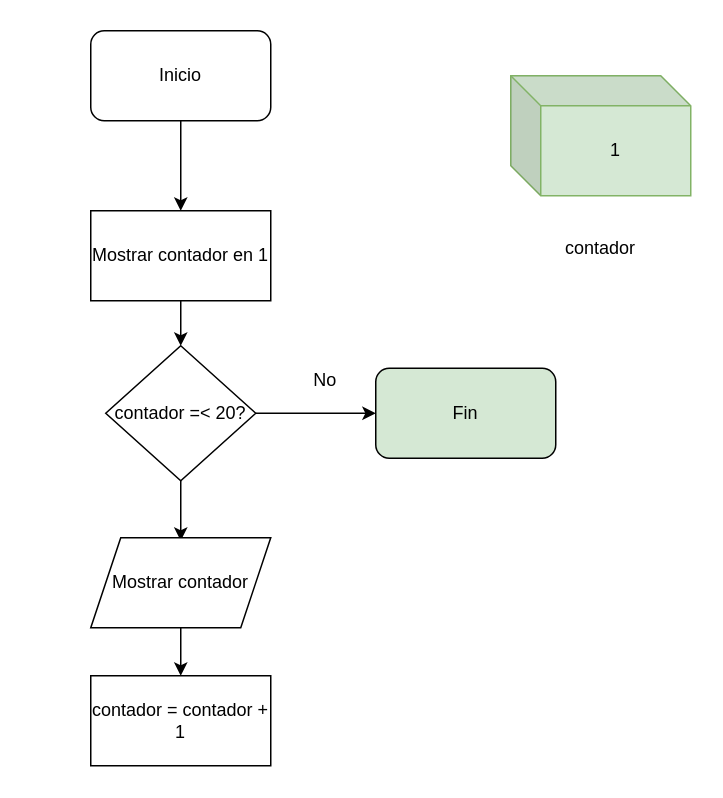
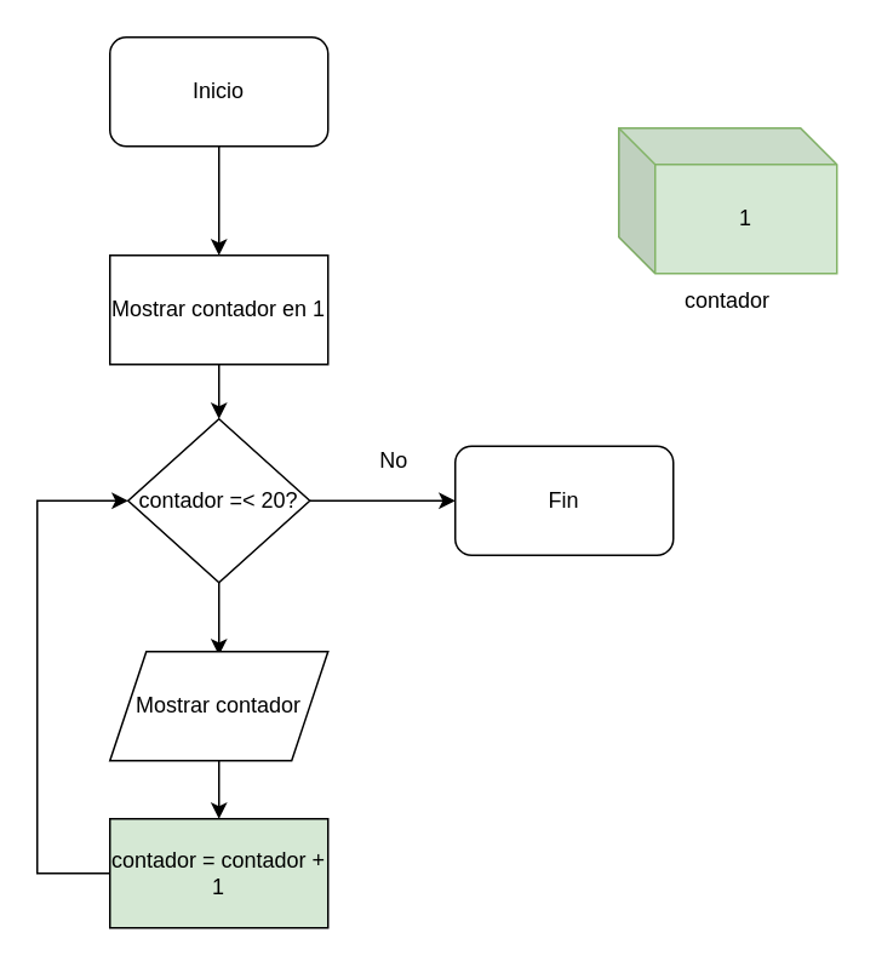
  <mxCell id="0" />
  <mxCell id="1" parent="0" />
  <mxCell id="2" style="edgeStyle=orthogonalEdgeStyle;rounded=0;orthogonalLoop=1;jettySize=auto;html=1;entryX=0.5;entryY=0;entryDx=0;entryDy=0;" parent="1" source="3" target="5" edge="1"><mxGeometry relative="1" as="geometry" /></mxCell>
  <mxCell id="3" value="Inicio" style="rounded=1;whiteSpace=wrap;html=1;" parent="1" vertex="1"><mxGeometry x="60" y="20" width="120" height="60" as="geometry" /></mxCell>
  <mxCell id="4" style="edgeStyle=orthogonalEdgeStyle;rounded=0;orthogonalLoop=1;jettySize=auto;html=1;entryX=0.5;entryY=0;entryDx=0;entryDy=0;" parent="1" source="5" target="8" edge="1"><mxGeometry relative="1" as="geometry" /></mxCell>
  <mxCell id="5" value="Mostrar contador en 1" style="rounded=0;whiteSpace=wrap;html=1;" parent="1" vertex="1"><mxGeometry x="60" y="140" width="120" height="60" as="geometry" /></mxCell>
  <mxCell id="6" style="edgeStyle=orthogonalEdgeStyle;rounded=0;orthogonalLoop=1;jettySize=auto;html=1;" parent="1" source="8" edge="1"><mxGeometry relative="1" as="geometry"><mxPoint x="120" y="360" as="targetPoint" /></mxGeometry></mxCell>
  <mxCell id="7" style="edgeStyle=orthogonalEdgeStyle;rounded=0;orthogonalLoop=1;jettySize=auto;html=1;" parent="1" source="8" edge="1"><mxGeometry relative="1" as="geometry"><mxPoint x="250" y="275" as="targetPoint" /></mxGeometry></mxCell>
  <mxCell id="8" value="contador =&amp;lt; 20?" style="rhombus;whiteSpace=wrap;html=1;" parent="1" vertex="1"><mxGeometry x="70" y="230" width="100" height="90" as="geometry" /></mxCell>
  <mxCell id="9" value="No" style="text;html=1;align=center;verticalAlign=middle;resizable=0;points=[];autosize=1;strokeColor=none;fillColor=none;" parent="1" vertex="1"><mxGeometry x="196" y="238" width="40" height="30" as="geometry" /></mxCell>
- <mxCell id="11" value="contador = contador + 1" style="rounded=0;whiteSpace=wrap;html=1;" parent="1" vertex="1"><mxGeometry x="60" y="450" width="120" height="60" as="geometry" /></mxCell>
- <mxCell id="12" value="Fin" style="rounded=1;whiteSpace=wrap;html=1;fillColor=#d5e8d4;" parent="1" vertex="1"><mxGeometry x="250" y="245" width="120" height="60" as="geometry" /></mxCell>
- <mxCell id="13" value="1" style="shape=cube;whiteSpace=wrap;html=1;boundedLbl=1;backgroundOutline=1;darkOpacity=0.05;darkOpacity2=0.1;fillColor=#d5e8d4;strokeColor=#82b366;" parent="1" vertex="1"><mxGeometry x="340" y="50" width="120" height="80" as="geometry" /></mxCell>
+ <mxCell id="10" style="edgeStyle=orthogonalEdgeStyle;rounded=0;orthogonalLoop=1;jettySize=auto;html=1;entryX=0;entryY=0.5;entryDx=0;entryDy=0;" parent="1" source="11" target="8" edge="1"><mxGeometry relative="1" as="geometry"><Array as="points"><mxPoint x="20" y="480" /><mxPoint x="20" y="275" /></Array></mxGeometry></mxCell>
+ <mxCell id="11" value="contador = contador + 1" style="rounded=0;whiteSpace=wrap;html=1;fillColor=#d5e8d4;" parent="1" vertex="1"><mxGeometry x="60" y="450" width="120" height="60" as="geometry" /></mxCell>
+ <mxCell id="12" value="Fin" style="rounded=1;whiteSpace=wrap;html=1;" parent="1" vertex="1"><mxGeometry x="250" y="245" width="120" height="60" as="geometry" /></mxCell>
+ <mxCell id="13" value="1" style="shape=cube;whiteSpace=wrap;html=1;boundedLbl=1;backgroundOutline=1;darkOpacity=0.05;darkOpacity2=0.1;fillColor=#d5e8d4;strokeColor=#82b366;" parent="1" vertex="1"><mxGeometry x="340" y="70" width="120" height="80" as="geometry" /></mxCell>
  <mxCell id="14" value="contador" style="text;html=1;align=center;verticalAlign=middle;whiteSpace=wrap;rounded=0;" parent="1" vertex="1"><mxGeometry x="370" y="150" width="60" height="30" as="geometry" /></mxCell>
  <mxCell id="15" style="edgeStyle=orthogonalEdgeStyle;rounded=0;orthogonalLoop=1;jettySize=auto;html=1;" edge="1" parent="1" source="16" target="11"><mxGeometry relative="1" as="geometry" /></mxCell>
  <mxCell id="16" value="Mostrar contador" style="shape=parallelogram;perimeter=parallelogramPerimeter;whiteSpace=wrap;html=1;fixedSize=1;" vertex="1" parent="1"><mxGeometry x="60" y="358" width="120" height="60" as="geometry" /></mxCell>
